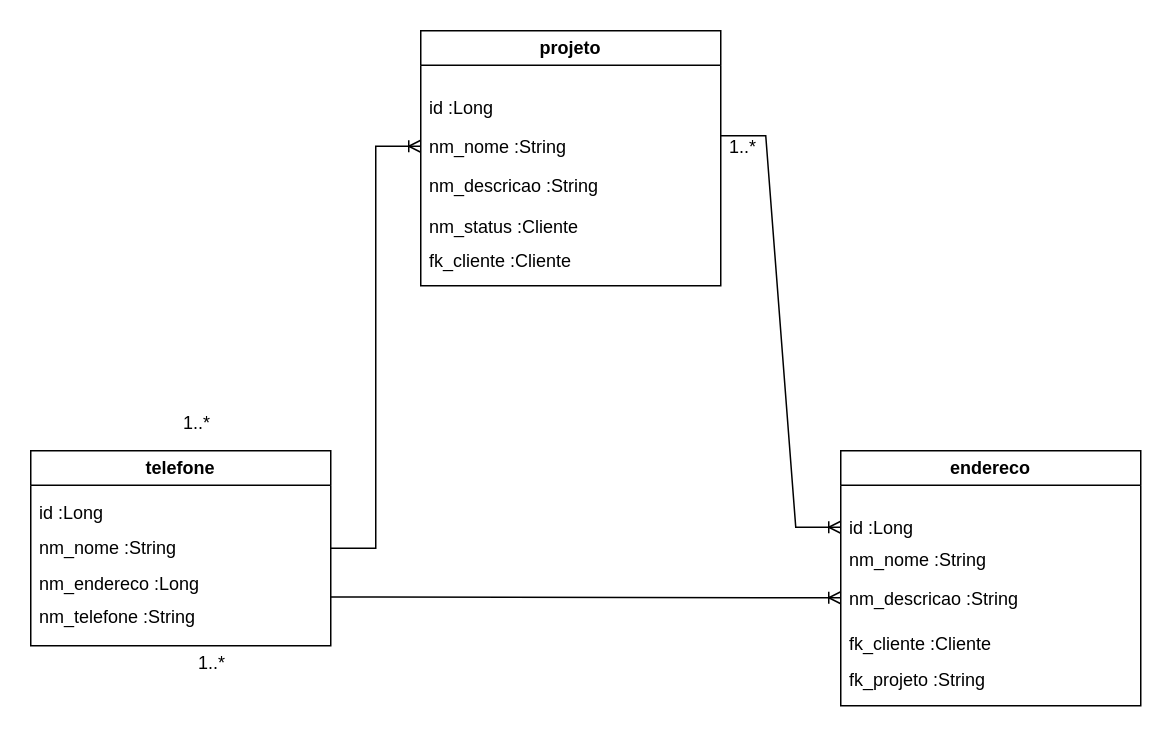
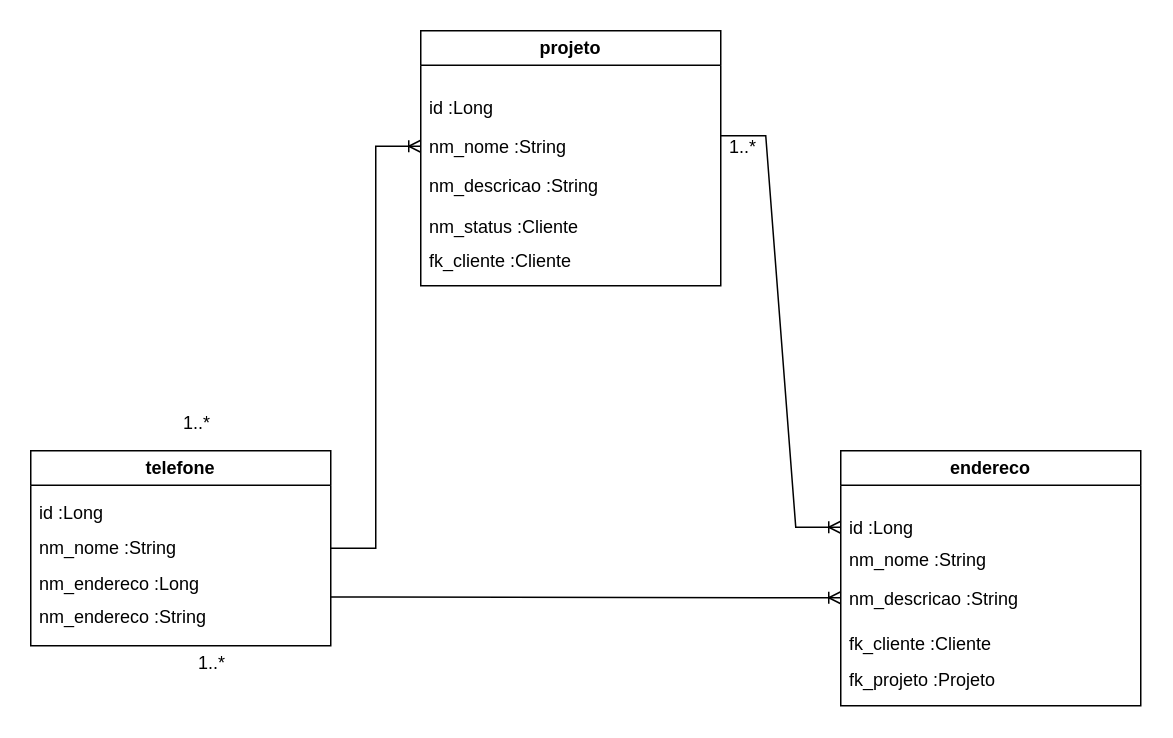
  <mxCell id="0" />
  <mxCell id="1" parent="0" />
  <mxCell id="2" value="projeto" style="swimlane;whiteSpace=wrap;html=1;" parent="1" vertex="1"><mxGeometry x="280" y="20" width="200" height="170" as="geometry" /></mxCell>
  <mxCell id="3" value="id :Long" style="text;align=left;verticalAlign=top;spacingLeft=4;spacingRight=4;overflow=hidden;rotatable=0;points=[[0,0.5],[1,0.5]];portConstraint=eastwest;" parent="2" vertex="1"><mxGeometry y="38" width="160" height="26" as="geometry" /></mxCell>
  <mxCell id="4" value="nm_nome :String" style="text;align=left;verticalAlign=top;spacingLeft=4;spacingRight=4;overflow=hidden;rotatable=0;points=[[0,0.5],[1,0.5]];portConstraint=eastwest;" parent="2" vertex="1"><mxGeometry y="64" width="160" height="26" as="geometry" /></mxCell>
  <mxCell id="5" value="nm_descricao :String" style="text;align=left;verticalAlign=top;spacingLeft=4;spacingRight=4;overflow=hidden;rotatable=0;points=[[0,0.5],[1,0.5]];portConstraint=eastwest;" parent="2" vertex="1"><mxGeometry y="90" width="160" height="26" as="geometry" /></mxCell>
  <mxCell id="6" value="nm_status :Cliente" style="text;align=left;verticalAlign=top;spacingLeft=4;spacingRight=4;overflow=hidden;rotatable=0;points=[[0,0.5],[1,0.5]];portConstraint=eastwest;" parent="2" vertex="1"><mxGeometry y="117" width="160" height="26" as="geometry" /></mxCell>
  <mxCell id="7" value="endereco" style="swimlane;whiteSpace=wrap;html=1;" parent="1" vertex="1"><mxGeometry x="560" y="300" width="200" height="170" as="geometry" /></mxCell>
  <mxCell id="8" value="id :Long" style="text;align=left;verticalAlign=top;spacingLeft=4;spacingRight=4;overflow=hidden;rotatable=0;points=[[0,0.5],[1,0.5]];portConstraint=eastwest;" parent="7" vertex="1"><mxGeometry y="38" width="160" height="26" as="geometry" /></mxCell>
  <mxCell id="9" value="nm_nome :String" style="text;align=left;verticalAlign=top;spacingLeft=4;spacingRight=4;overflow=hidden;rotatable=0;points=[[0,0.5],[1,0.5]];portConstraint=eastwest;" parent="7" vertex="1"><mxGeometry y="59" width="160" height="26" as="geometry" /></mxCell>
  <mxCell id="10" value="nm_descricao :String" style="text;align=left;verticalAlign=top;spacingLeft=4;spacingRight=4;overflow=hidden;rotatable=0;points=[[0,0.5],[1,0.5]];portConstraint=eastwest;" parent="7" vertex="1"><mxGeometry y="85" width="160" height="26" as="geometry" /></mxCell>
  <mxCell id="11" value="fk_cliente :Cliente" style="text;align=left;verticalAlign=top;spacingLeft=4;spacingRight=4;overflow=hidden;rotatable=0;points=[[0,0.5],[1,0.5]];portConstraint=eastwest;" parent="7" vertex="1"><mxGeometry y="115" width="160" height="26" as="geometry" /></mxCell>
- <mxCell id="12" value="fk_projeto :String" style="text;align=left;verticalAlign=top;spacingLeft=4;spacingRight=4;overflow=hidden;rotatable=0;points=[[0,0.5],[1,0.5]];portConstraint=eastwest;" parent="7" vertex="1"><mxGeometry y="139" width="160" height="26" as="geometry" /></mxCell>
+ <mxCell id="12" value="fk_projeto :Projeto" style="text;align=left;verticalAlign=top;spacingLeft=4;spacingRight=4;overflow=hidden;rotatable=0;points=[[0,0.5],[1,0.5]];portConstraint=eastwest;" parent="7" vertex="1"><mxGeometry y="139" width="160" height="26" as="geometry" /></mxCell>
  <mxCell id="13" value="telefone" style="swimlane;whiteSpace=wrap;html=1;" parent="1" vertex="1"><mxGeometry x="20" y="300" width="200" height="130" as="geometry" /></mxCell>
  <mxCell id="14" value="id :Long" style="text;align=left;verticalAlign=top;spacingLeft=4;spacingRight=4;overflow=hidden;rotatable=0;points=[[0,0.5],[1,0.5]];portConstraint=eastwest;" parent="13" vertex="1"><mxGeometry y="28" width="160" height="26" as="geometry" /></mxCell>
  <mxCell id="15" value="nm_nome :String" style="text;align=left;verticalAlign=top;spacingLeft=4;spacingRight=4;overflow=hidden;rotatable=0;points=[[0,0.5],[1,0.5]];portConstraint=eastwest;" parent="13" vertex="1"><mxGeometry y="51" width="160" height="26" as="geometry" /></mxCell>
  <mxCell id="16" value="nm_endereco :Long" style="text;align=left;verticalAlign=top;spacingLeft=4;spacingRight=4;overflow=hidden;rotatable=0;points=[[0,0.5],[1,0.5]];portConstraint=eastwest;" parent="13" vertex="1"><mxGeometry y="75" width="160" height="26" as="geometry" /></mxCell>
- <mxCell id="17" value="nm_telefone :String" style="text;align=left;verticalAlign=top;spacingLeft=4;spacingRight=4;overflow=hidden;rotatable=0;points=[[0,0.5],[1,0.5]];portConstraint=eastwest;" parent="13" vertex="1"><mxGeometry y="97" width="160" height="26" as="geometry" /></mxCell>
+ <mxCell id="17" value="nm_endereco :String" style="text;align=left;verticalAlign=top;spacingLeft=4;spacingRight=4;overflow=hidden;rotatable=0;points=[[0,0.5],[1,0.5]];portConstraint=eastwest;" parent="13" vertex="1"><mxGeometry y="97" width="160" height="26" as="geometry" /></mxCell>
  <mxCell id="18" value="fk_cliente :Cliente" style="text;align=left;verticalAlign=top;spacingLeft=4;spacingRight=4;overflow=hidden;rotatable=0;points=[[0,0.5],[1,0.5]];portConstraint=eastwest;" parent="1" vertex="1"><mxGeometry x="280" y="160" width="160" height="26" as="geometry" /></mxCell>
  <mxCell id="19" value="1..*" style="resizable=0;align=left;verticalAlign=bottom;labelBackgroundColor=none;fontSize=12;direction=south;" parent="1" connectable="0" vertex="1"><mxGeometry x="484" y="106" as="geometry" /></mxCell>
  <mxCell id="20" value="1..*" style="resizable=0;align=left;verticalAlign=bottom;labelBackgroundColor=none;fontSize=12;" parent="1" connectable="0" vertex="1"><mxGeometry x="130" y="450" as="geometry" /></mxCell>
  <mxCell id="21" value="1..*" style="resizable=0;align=left;verticalAlign=bottom;labelBackgroundColor=none;fontSize=12;" parent="1" connectable="0" vertex="1"><mxGeometry x="120" y="290" as="geometry" /></mxCell>
  <mxCell id="22" value="" style="edgeStyle=entityRelationEdgeStyle;fontSize=12;html=1;endArrow=ERoneToMany;rounded=0;entryX=0;entryY=0.5;entryDx=0;entryDy=0;" edge="1" parent="1" source="13" target="4"><mxGeometry width="100" height="100" relative="1" as="geometry"><mxPoint x="100" y="206" as="sourcePoint" /><mxPoint x="200" y="106" as="targetPoint" /></mxGeometry></mxCell>
  <mxCell id="23" value="" style="edgeStyle=entityRelationEdgeStyle;fontSize=12;html=1;endArrow=ERoneToMany;rounded=0;" edge="1" parent="1" target="8"><mxGeometry width="100" height="100" relative="1" as="geometry"><mxPoint x="480" y="90" as="sourcePoint" /><mxPoint x="670" y="290" as="targetPoint" /></mxGeometry></mxCell>
  <mxCell id="24" value="" style="edgeStyle=entityRelationEdgeStyle;fontSize=12;html=1;endArrow=ERoneToMany;rounded=0;exitX=1;exitY=0.75;exitDx=0;exitDy=0;entryX=0;entryY=0.5;entryDx=0;entryDy=0;" edge="1" parent="1" source="13" target="10"><mxGeometry width="100" height="100" relative="1" as="geometry"><mxPoint x="330" y="370" as="sourcePoint" /><mxPoint x="430" y="270" as="targetPoint" /></mxGeometry></mxCell>
